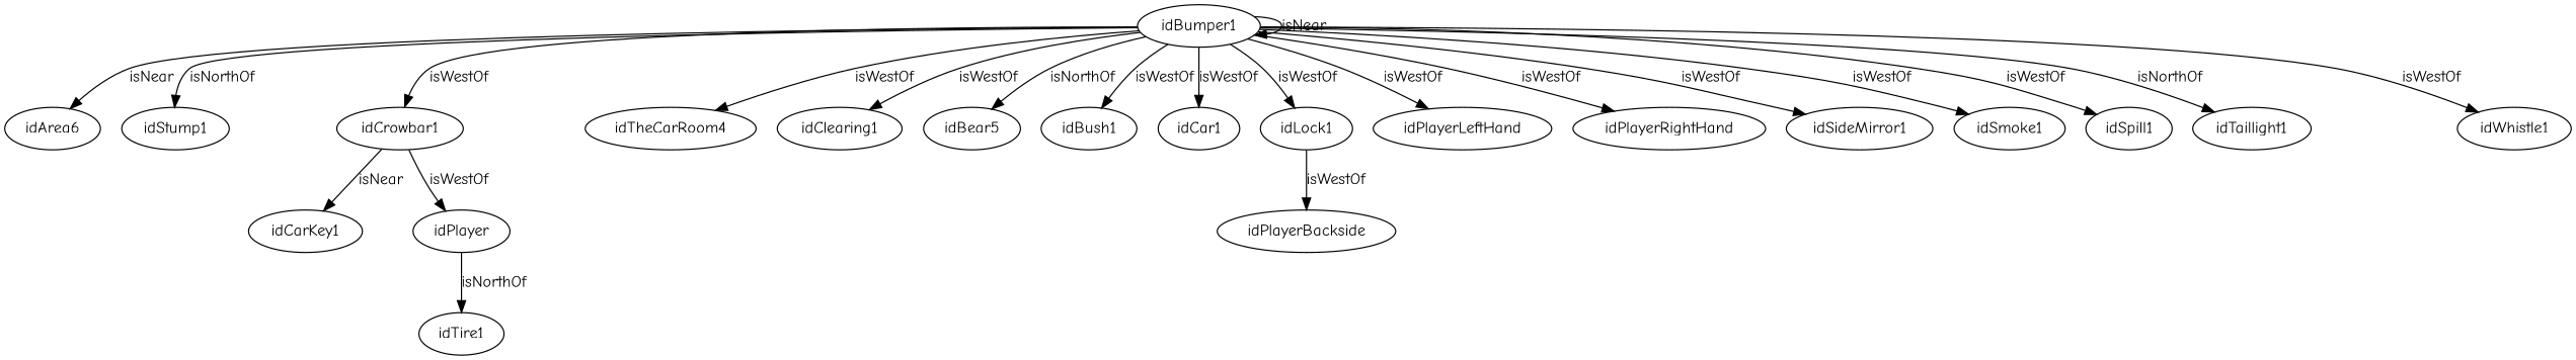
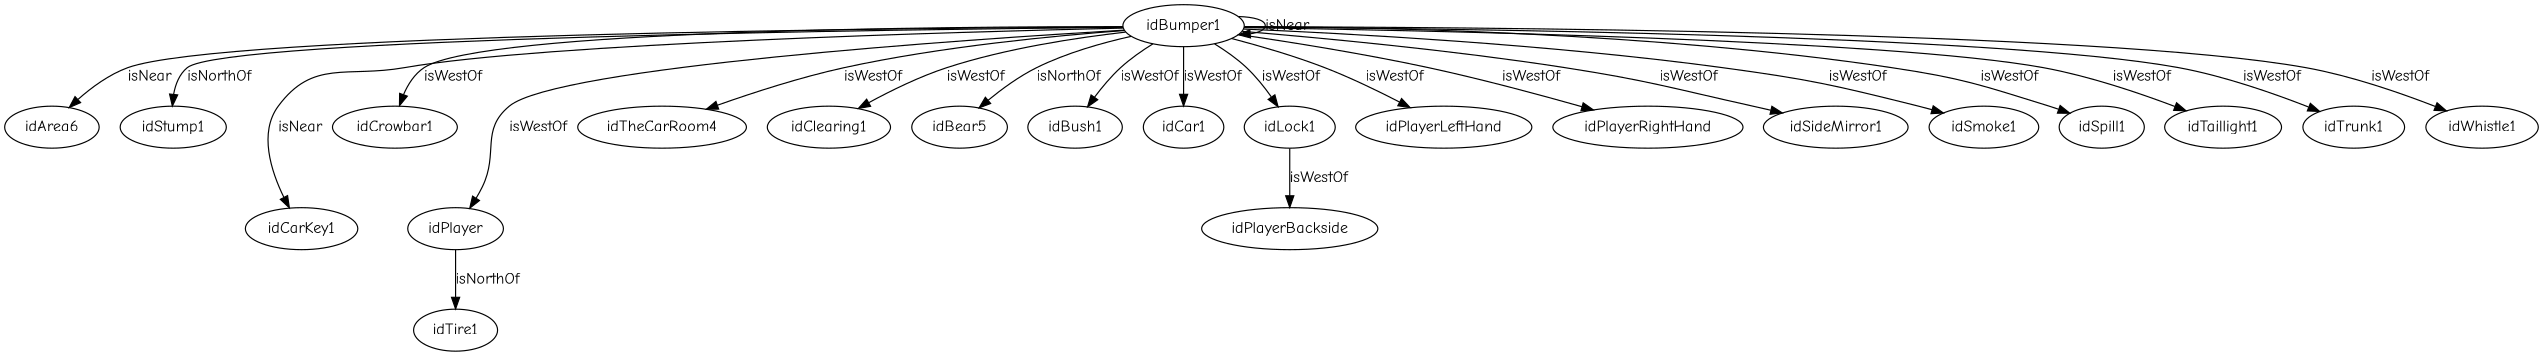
  digraph {
    fontname="Comic Neue"
    node [fontname="Comic Neue" node_type=entity_node]
    edge [edge_type=relationship fontname="Comic Neue"]
    idBumper1
    n2 [label=idArea6]
    idStump1
    idCarKey1
    n5 [label=idTheCarRoom4]
    idClearing1
    n7 [label=idBear5]
    idBush1
    idCar1
    idCrowbar1
    idLock1
    idPlayer
    idPlayerLeftHand
    idPlayerRightHand
    idSideMirror1
    idSmoke1
    idSpill1
    idTaillight1
+   idTrunk1
    idWhistle1
    idPlayerBackside
    idTire1
    idBumper1 -> idBumper1 [label=isNear]
    idBumper1 -> n2 [label=isNear]
    idBumper1 -> idStump1 [label=isNorthOf]
-   idCrowbar1 -> idCarKey1 [label=isNear]
+   idBumper1 -> idCarKey1 [label=isNear]
    idBumper1 -> n5 [label=isWestOf]
    idBumper1 -> idClearing1 [label=isWestOf]
    idBumper1 -> n7 [label=isNorthOf]
    idBumper1 -> idBush1 [label=isWestOf]
    idBumper1 -> idCar1 [label=isWestOf]
    idBumper1 -> idCrowbar1 [label=isWestOf]
    idBumper1 -> idLock1 [label=isWestOf]
-   idCrowbar1 -> idPlayer [label=isWestOf]
+   idBumper1 -> idPlayer [label=isWestOf]
    idBumper1 -> idPlayerLeftHand [label=isWestOf]
    idBumper1 -> idPlayerRightHand [label=isWestOf]
    idBumper1 -> idSideMirror1 [label=isWestOf]
    idBumper1 -> idSmoke1 [label=isWestOf]
    idBumper1 -> idSpill1 [label=isWestOf]
-   idBumper1 -> idTaillight1 [label=isNorthOf]
+   idBumper1 -> idTaillight1 [label=isWestOf]
+   idBumper1 -> idTrunk1 [label=isWestOf]
    idBumper1 -> idWhistle1 [label=isWestOf]
    idLock1 -> idPlayerBackside [label=isWestOf]
    idPlayer -> idTire1 [label=isNorthOf]
  }
